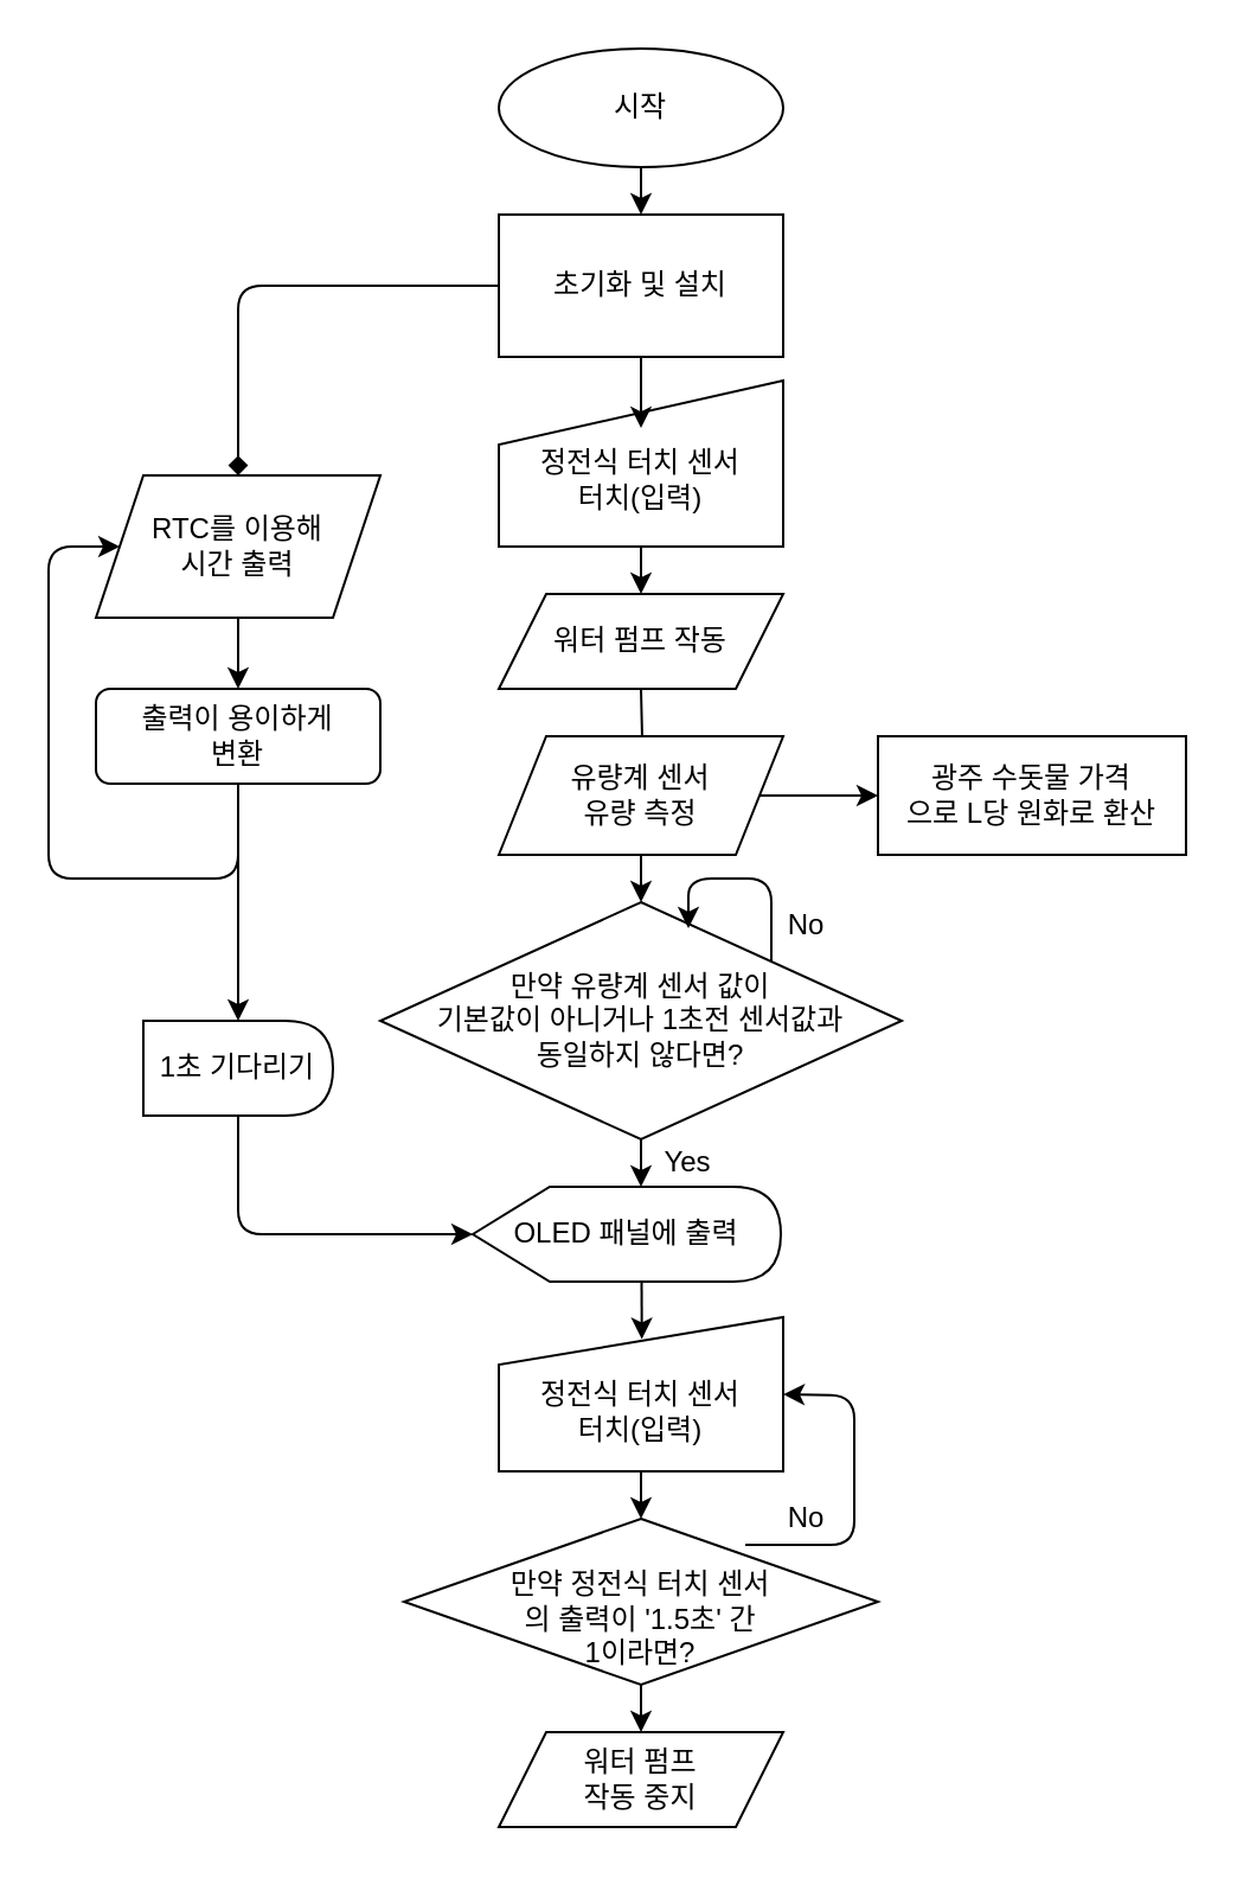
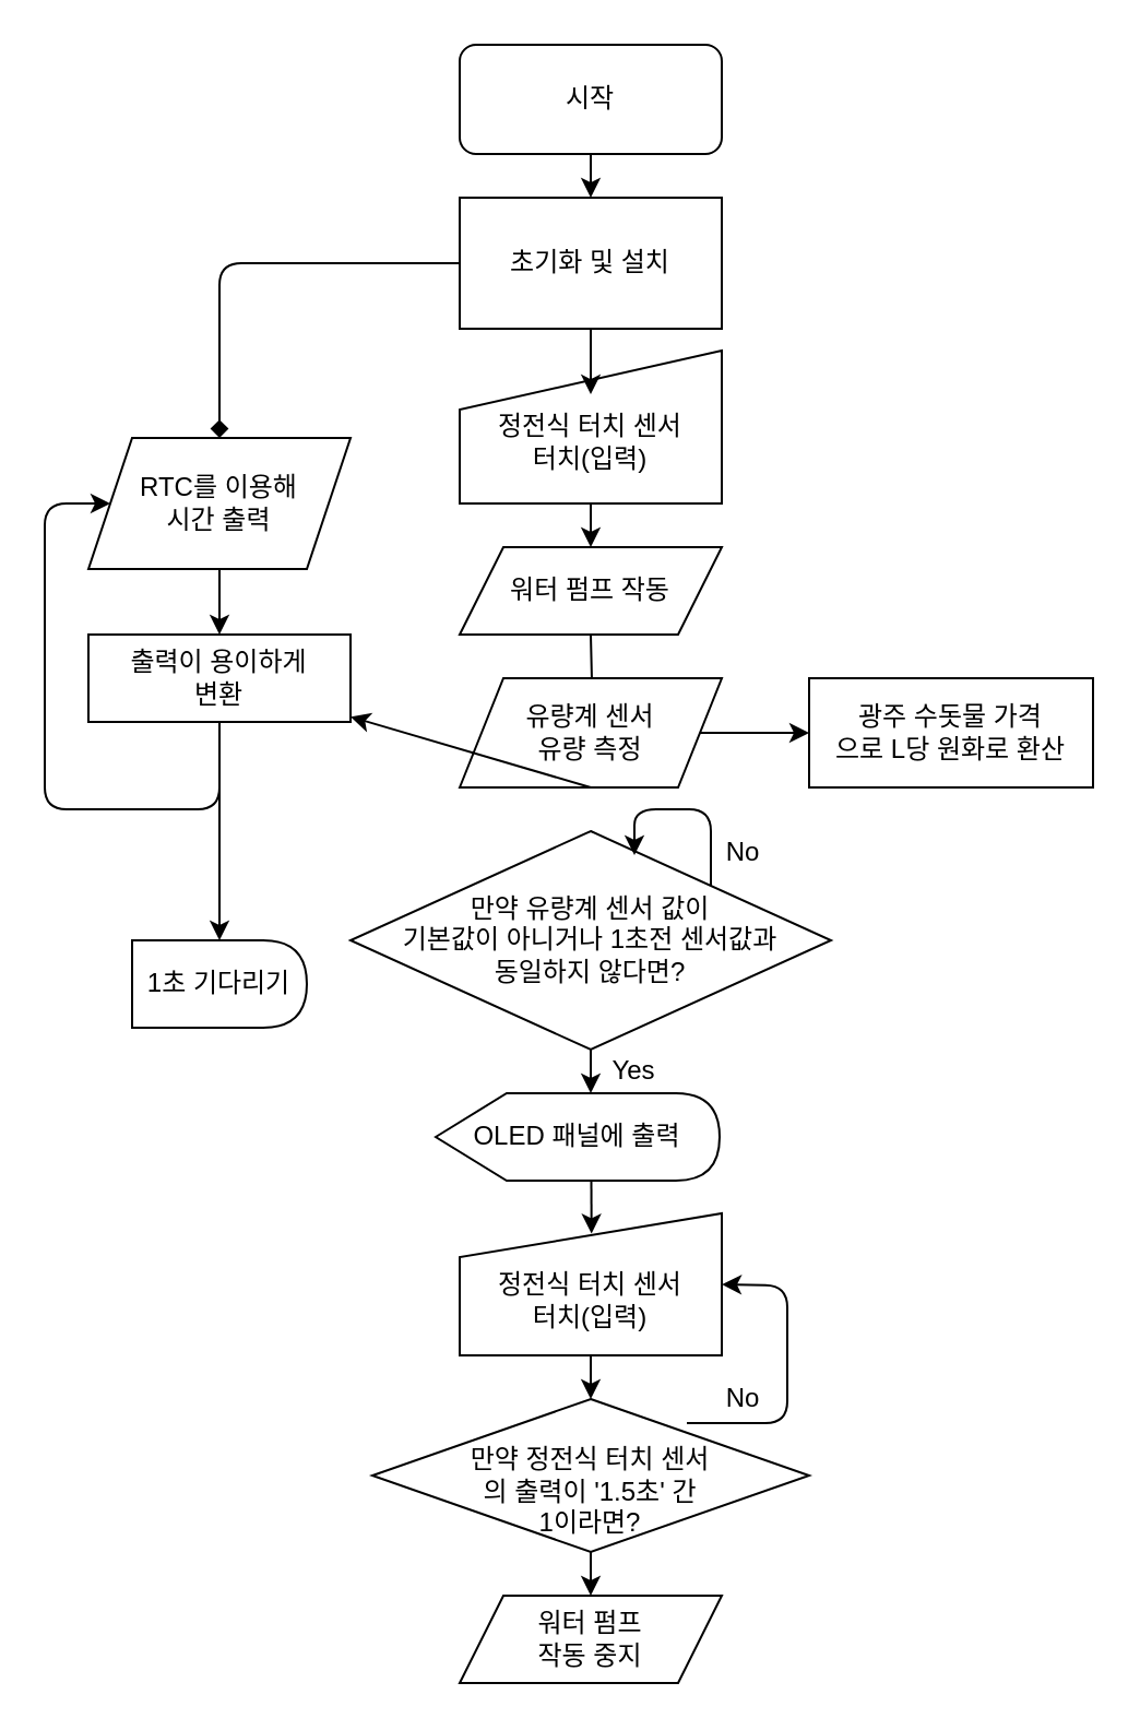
  <mxCell id="0" />
  <mxCell id="1" parent="0" />
- <mxCell id="2" value="시작" style="ellipse;whiteSpace=wrap;html=1;" vertex="1" parent="1"><mxGeometry x="210" y="20" width="120" height="50" as="geometry" /></mxCell>
+ <mxCell id="2" value="시작" style="whiteSpace=wrap;html=1;rounded=1;" vertex="1" parent="1"><mxGeometry x="210" y="20" width="120" height="50" as="geometry" /></mxCell>
  <mxCell id="3" value="" style="endArrow=classic;html=1;exitX=0.5;exitY=1;exitDx=0;exitDy=0;" edge="1" parent="1" source="2"><mxGeometry width="50" height="50" relative="1" as="geometry"><mxPoint x="240" y="240" as="sourcePoint" /><mxPoint x="270" y="90" as="targetPoint" /></mxGeometry></mxCell>
  <mxCell id="4" value="초기화 및 설치" style="rounded=0;whiteSpace=wrap;html=1;" vertex="1" parent="1"><mxGeometry x="210" y="90" width="120" height="60" as="geometry" /></mxCell>
  <mxCell id="5" value="" style="edgeStyle=orthogonalEdgeStyle;rounded=0;orthogonalLoop=1;jettySize=auto;html=1;" edge="1" parent="1" source="6"><mxGeometry relative="1" as="geometry"><mxPoint x="270" y="250" as="targetPoint" /></mxGeometry></mxCell>
  <mxCell id="6" value="&lt;br&gt;정전식 터치 센서&lt;br&gt;터치(입력)" style="shape=manualInput;whiteSpace=wrap;html=1;size=27;" vertex="1" parent="1"><mxGeometry x="210" y="160" width="120" height="70" as="geometry" /></mxCell>
  <mxCell id="7" value="" style="endArrow=classic;html=1;entryX=0.5;entryY=0.286;entryDx=0;entryDy=0;entryPerimeter=0;exitX=0.5;exitY=1;exitDx=0;exitDy=0;" edge="1" parent="1" source="4" target="6"><mxGeometry width="50" height="50" relative="1" as="geometry"><mxPoint x="270" y="140" as="sourcePoint" /><mxPoint x="300" y="170" as="targetPoint" /><Array as="points"><mxPoint x="270" y="170" /><mxPoint x="270" y="150" /></Array></mxGeometry></mxCell>
  <mxCell id="8" value="" style="edgeStyle=orthogonalEdgeStyle;rounded=0;orthogonalLoop=1;jettySize=auto;html=1;" edge="1" parent="1" target="9"><mxGeometry relative="1" as="geometry"><mxPoint x="270" y="290" as="sourcePoint" /></mxGeometry></mxCell>
  <mxCell id="9" value="유량계 센서&lt;br&gt;유량 측정" style="shape=parallelogram;perimeter=parallelogramPerimeter;whiteSpace=wrap;html=1;fixedSize=1;" vertex="1" parent="1"><mxGeometry x="210" y="310" width="120" height="50" as="geometry" /></mxCell>
  <mxCell id="10" value="OLED 패널에 출력" style="shape=display;whiteSpace=wrap;html=1;" vertex="1" parent="1"><mxGeometry x="199" y="500" width="130" height="40" as="geometry" /></mxCell>
  <mxCell id="11" value="" style="endArrow=diamond;html=1;exitX=0;exitY=0.5;exitDx=0;exitDy=0;entryX=0.5;entryY=0;entryDx=0;entryDy=0;" edge="1" parent="1" source="4" target="12"><mxGeometry width="50" height="50" relative="1" as="geometry"><mxPoint x="250" y="410" as="sourcePoint" /><mxPoint x="100" y="200" as="targetPoint" /><Array as="points"><mxPoint x="100" y="120" /></Array></mxGeometry></mxCell>
  <mxCell id="12" value="RTC를 이용해&lt;br&gt;시간 출력" style="shape=parallelogram;perimeter=parallelogramPerimeter;whiteSpace=wrap;html=1;fixedSize=1;" vertex="1" parent="1"><mxGeometry x="40" y="200" width="120" height="60" as="geometry" /></mxCell>
- <mxCell id="13" value="" style="endArrow=classic;html=1;exitX=0.5;exitY=1;exitDx=0;exitDy=0;entryX=0.5;entryY=0;entryDx=0;entryDy=0;" edge="1" parent="1" source="9" target="17"><mxGeometry width="50" height="50" relative="1" as="geometry"><mxPoint x="250" y="410" as="sourcePoint" /><mxPoint x="300" y="360" as="targetPoint" /></mxGeometry></mxCell>
+ <mxCell id="13" value="" style="endArrow=classic;html=1;exitX=0.5;exitY=1;exitDx=0;exitDy=0;" edge="1" parent="1" source="9" target="19"><mxGeometry width="50" height="50" relative="1" as="geometry"><mxPoint x="250" y="410" as="sourcePoint" /><mxPoint x="300" y="360" as="targetPoint" /></mxGeometry></mxCell>
  <mxCell id="14" value="" style="endArrow=classic;html=1;exitX=1;exitY=0.5;exitDx=0;exitDy=0;" edge="1" parent="1" source="9"><mxGeometry width="50" height="50" relative="1" as="geometry"><mxPoint x="250" y="400" as="sourcePoint" /><mxPoint x="370" y="335" as="targetPoint" /></mxGeometry></mxCell>
  <mxCell id="15" value="광주 수돗물 가격&lt;br&gt;으로 L당 원화로 환산" style="rounded=0;whiteSpace=wrap;html=1;" vertex="1" parent="1"><mxGeometry x="370" y="310" width="130" height="50" as="geometry" /></mxCell>
  <mxCell id="16" value="" style="endArrow=classic;html=1;exitX=0.5;exitY=1;exitDx=0;exitDy=0;" edge="1" parent="1" source="19"><mxGeometry width="50" height="50" relative="1" as="geometry"><mxPoint x="250" y="400" as="sourcePoint" /><mxPoint x="100" y="430" as="targetPoint" /><Array as="points"><mxPoint x="100" y="410" /></Array></mxGeometry></mxCell>
  <mxCell id="17" value="만약 유량계 센서 값이 &lt;br&gt;기본값이 아니거나 1초전 센서값과&lt;br&gt;동일하지 않다면?" style="rhombus;whiteSpace=wrap;html=1;" vertex="1" parent="1"><mxGeometry x="160" y="380" width="220" height="100" as="geometry" /></mxCell>
  <mxCell id="18" value="" style="endArrow=classic;html=1;exitX=0.5;exitY=1;exitDx=0;exitDy=0;" edge="1" parent="1" source="17"><mxGeometry width="50" height="50" relative="1" as="geometry"><mxPoint x="250" y="380" as="sourcePoint" /><mxPoint x="270" y="500" as="targetPoint" /></mxGeometry></mxCell>
- <mxCell id="19" value="출력이 용이하게&lt;br&gt;변환" style="whiteSpace=wrap;html=1;rounded=1;" vertex="1" parent="1"><mxGeometry x="40" y="290" width="120" height="40" as="geometry" /></mxCell>
+ <mxCell id="19" value="출력이 용이하게&lt;br&gt;변환" style="rounded=0;whiteSpace=wrap;html=1;" vertex="1" parent="1"><mxGeometry x="40" y="290" width="120" height="40" as="geometry" /></mxCell>
  <mxCell id="20" value="" style="endArrow=classic;html=1;exitX=0.5;exitY=1;exitDx=0;exitDy=0;entryX=0.5;entryY=0;entryDx=0;entryDy=0;" edge="1" parent="1" source="12" target="19"><mxGeometry width="50" height="50" relative="1" as="geometry"><mxPoint x="270" y="370" as="sourcePoint" /><mxPoint x="320" y="320" as="targetPoint" /></mxGeometry></mxCell>
  <mxCell id="21" value="Yes" style="text;html=1;strokeColor=none;fillColor=none;align=center;verticalAlign=middle;whiteSpace=wrap;rounded=0;" vertex="1" parent="1"><mxGeometry x="270" y="480" width="40" height="20" as="geometry" /></mxCell>
  <mxCell id="22" value="No" style="text;html=1;strokeColor=none;fillColor=none;align=center;verticalAlign=middle;whiteSpace=wrap;rounded=0;" vertex="1" parent="1"><mxGeometry x="320" y="380" width="40" height="20" as="geometry" /></mxCell>
  <mxCell id="23" value="" style="endArrow=classic;html=1;exitX=0.5;exitY=1;exitDx=0;exitDy=0;entryX=0;entryY=0.5;entryDx=0;entryDy=0;" edge="1" parent="1" source="19" target="12"><mxGeometry width="50" height="50" relative="1" as="geometry"><mxPoint x="-70" y="420" as="sourcePoint" /><mxPoint x="40" y="380" as="targetPoint" /><Array as="points"><mxPoint x="100" y="370" /><mxPoint x="20" y="370" /><mxPoint x="20" y="230" /></Array></mxGeometry></mxCell>
  <mxCell id="24" value="" style="endArrow=classic;html=1;exitX=1;exitY=0;exitDx=0;exitDy=0;" edge="1" parent="1" source="17"><mxGeometry width="50" height="50" relative="1" as="geometry"><mxPoint x="70" y="460" as="sourcePoint" /><mxPoint x="290" y="391" as="targetPoint" /><Array as="points"><mxPoint x="325" y="370" /><mxPoint x="290" y="370" /></Array></mxGeometry></mxCell>
  <mxCell id="25" value="" style="endArrow=classic;html=1;exitX=0;exitY=0;exitDx=71.25;exitDy=40;exitPerimeter=0;entryX=0.503;entryY=0.142;entryDx=0;entryDy=0;entryPerimeter=0;" edge="1" parent="1" source="10" target="26"><mxGeometry width="50" height="50" relative="1" as="geometry"><mxPoint x="230" y="340" as="sourcePoint" /><mxPoint x="272" y="563" as="targetPoint" /></mxGeometry></mxCell>
  <mxCell id="26" value="&lt;br&gt;정전식 터치 센서&lt;br&gt;터치(입력)" style="shape=manualInput;whiteSpace=wrap;html=1;size=20;" vertex="1" parent="1"><mxGeometry x="210" y="555" width="120" height="65" as="geometry" /></mxCell>
  <mxCell id="27" value="&lt;br&gt;만약 정전식 터치 센서&lt;br&gt;의 출력이 '1.5초' 간&lt;br&gt;1이라면?" style="rhombus;whiteSpace=wrap;html=1;" vertex="1" parent="1"><mxGeometry x="170" y="640" width="200" height="70" as="geometry" /></mxCell>
  <mxCell id="28" value="" style="endArrow=classic;html=1;exitX=0.5;exitY=1;exitDx=0;exitDy=0;entryX=0.5;entryY=0;entryDx=0;entryDy=0;" edge="1" parent="1" source="26" target="27"><mxGeometry width="50" height="50" relative="1" as="geometry"><mxPoint x="230" y="530" as="sourcePoint" /><mxPoint x="280" y="480" as="targetPoint" /></mxGeometry></mxCell>
  <mxCell id="29" value="" style="endArrow=classic;html=1;entryX=1;entryY=0.5;entryDx=0;entryDy=0;" edge="1" parent="1" target="26"><mxGeometry width="50" height="50" relative="1" as="geometry"><mxPoint x="314" y="651" as="sourcePoint" /><mxPoint x="360" y="580" as="targetPoint" /><Array as="points"><mxPoint x="360" y="651" /><mxPoint x="360" y="588" /></Array></mxGeometry></mxCell>
  <mxCell id="30" value="No" style="text;html=1;strokeColor=none;fillColor=none;align=center;verticalAlign=middle;whiteSpace=wrap;rounded=0;" vertex="1" parent="1"><mxGeometry x="320" y="630" width="40" height="20" as="geometry" /></mxCell>
  <mxCell id="31" value="" style="endArrow=classic;html=1;exitX=0.5;exitY=1;exitDx=0;exitDy=0;" edge="1" parent="1" source="27"><mxGeometry width="50" height="50" relative="1" as="geometry"><mxPoint x="240" y="730" as="sourcePoint" /><mxPoint x="270" y="730" as="targetPoint" /></mxGeometry></mxCell>
  <mxCell id="32" value="워터 펌프 작동" style="shape=parallelogram;perimeter=parallelogramPerimeter;whiteSpace=wrap;html=1;fixedSize=1;" vertex="1" parent="1"><mxGeometry x="210" y="250" width="120" height="40" as="geometry" /></mxCell>
  <mxCell id="33" value="워터 펌프&lt;br&gt;작동 중지" style="shape=parallelogram;perimeter=parallelogramPerimeter;whiteSpace=wrap;html=1;fixedSize=1;" vertex="1" parent="1"><mxGeometry x="210" y="730" width="120" height="40" as="geometry" /></mxCell>
  <mxCell id="34" value="1초 기다리기" style="shape=delay;whiteSpace=wrap;html=1;" vertex="1" parent="1"><mxGeometry x="60" y="430" width="80" height="40" as="geometry" /></mxCell>
- <mxCell id="35" value="" style="endArrow=classic;html=1;exitX=0.5;exitY=1;exitDx=0;exitDy=0;entryX=0;entryY=0.5;entryDx=0;entryDy=0;entryPerimeter=0;" edge="1" parent="1" source="34" target="10"><mxGeometry width="50" height="50" relative="1" as="geometry"><mxPoint x="240" y="530" as="sourcePoint" /><mxPoint x="290" y="480" as="targetPoint" /><Array as="points"><mxPoint x="100" y="520" /></Array></mxGeometry></mxCell>
